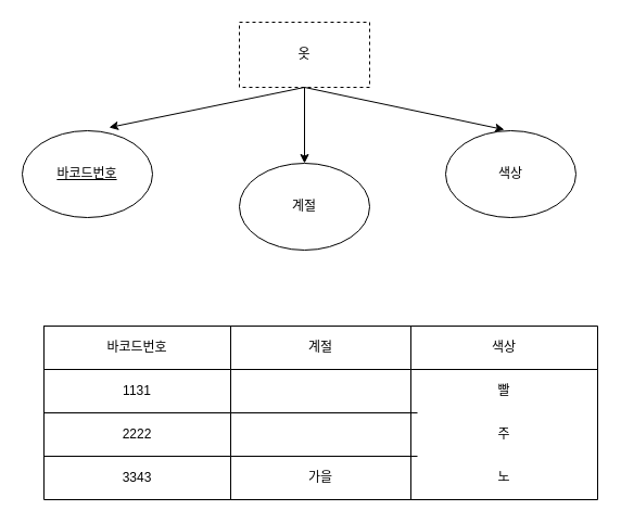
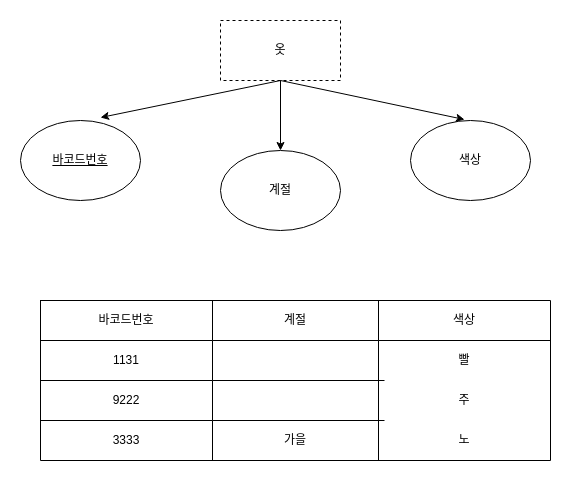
  <mxCell id="0" />
  <mxCell id="1" parent="0" />
  <mxCell id="2" value="옷" style="rounded=0;whiteSpace=wrap;html=1;dashed=1;" parent="1" vertex="1"><mxGeometry x="220" y="20" width="120" height="60" as="geometry" /></mxCell>
  <mxCell id="3" value="바코드번호" style="ellipse;whiteSpace=wrap;html=1;fontStyle=4" parent="1" vertex="1"><mxGeometry x="20" y="120" width="120" height="80" as="geometry" /></mxCell>
  <mxCell id="4" value="&lt;span&gt;계절&lt;/span&gt;" style="ellipse;whiteSpace=wrap;html=1;fontStyle=0" parent="1" vertex="1"><mxGeometry x="220" y="150" width="120" height="80" as="geometry" /></mxCell>
  <mxCell id="5" value="색상" style="ellipse;whiteSpace=wrap;html=1;" parent="1" vertex="1"><mxGeometry x="410" y="120" width="120" height="80" as="geometry" /></mxCell>
  <mxCell id="6" value="" style="endArrow=classic;html=1;rounded=0;entryX=0.667;entryY=-0.037;entryDx=0;entryDy=0;entryPerimeter=0;exitX=0.5;exitY=1;exitDx=0;exitDy=0;" parent="1" source="2" target="3" edge="1"><mxGeometry width="50" height="50" relative="1" as="geometry"><mxPoint x="130" y="90" as="sourcePoint" /><mxPoint x="180" y="40" as="targetPoint" /></mxGeometry></mxCell>
  <mxCell id="7" value="" style="endArrow=classic;html=1;rounded=0;entryX=0.5;entryY=0;entryDx=0;entryDy=0;exitX=0.5;exitY=1;exitDx=0;exitDy=0;" parent="1" source="2" target="4" edge="1"><mxGeometry width="50" height="50" relative="1" as="geometry"><mxPoint x="290" y="90" as="sourcePoint" /><mxPoint x="110.04" y="127.04" as="targetPoint" /></mxGeometry></mxCell>
  <mxCell id="8" value="" style="endArrow=classic;html=1;rounded=0;entryX=0.45;entryY=-0.012;entryDx=0;entryDy=0;exitX=0.5;exitY=1;exitDx=0;exitDy=0;entryPerimeter=0;" parent="1" source="2" target="5" edge="1"><mxGeometry width="50" height="50" relative="1" as="geometry"><mxPoint x="290" y="90" as="sourcePoint" /><mxPoint x="290" y="160" as="targetPoint" /></mxGeometry></mxCell>
  <mxCell id="9" value="" style="shape=table;html=1;whiteSpace=wrap;startSize=0;container=1;collapsible=0;childLayout=tableLayout;" parent="1" vertex="1"><mxGeometry x="40" y="300" width="510" height="160" as="geometry" /></mxCell>
  <mxCell id="10" value="" style="shape=partialRectangle;html=1;whiteSpace=wrap;collapsible=0;dropTarget=0;pointerEvents=0;fillColor=none;top=0;left=0;bottom=0;right=0;points=[[0,0.5],[1,0.5]];portConstraint=eastwest;" parent="9" vertex="1"><mxGeometry width="510" height="40" as="geometry" /></mxCell>
  <mxCell id="11" value="바코드번호" style="shape=partialRectangle;html=1;whiteSpace=wrap;connectable=0;fillColor=none;top=0;left=0;bottom=0;right=0;overflow=hidden;pointerEvents=1;" parent="10" vertex="1"><mxGeometry width="172" height="40" as="geometry"><mxRectangle width="172" height="40" as="alternateBounds" /></mxGeometry></mxCell>
  <mxCell id="12" value="계절" style="shape=partialRectangle;html=1;whiteSpace=wrap;connectable=0;fillColor=none;top=0;left=0;bottom=0;right=0;overflow=hidden;pointerEvents=1;" parent="10" vertex="1"><mxGeometry x="172" width="166" height="40" as="geometry"><mxRectangle width="166" height="40" as="alternateBounds" /></mxGeometry></mxCell>
  <mxCell id="13" value="색상" style="shape=partialRectangle;html=1;whiteSpace=wrap;connectable=0;fillColor=none;top=0;left=0;bottom=0;right=0;overflow=hidden;pointerEvents=1;" parent="10" vertex="1"><mxGeometry x="338" width="172" height="40" as="geometry"><mxRectangle width="172" height="40" as="alternateBounds" /></mxGeometry></mxCell>
  <mxCell id="14" value="" style="shape=partialRectangle;html=1;whiteSpace=wrap;collapsible=0;dropTarget=0;pointerEvents=0;fillColor=none;top=0;left=0;bottom=0;right=0;points=[[0,0.5],[1,0.5]];portConstraint=eastwest;" parent="9" vertex="1"><mxGeometry y="40" width="510" height="40" as="geometry" /></mxCell>
  <mxCell id="15" value="1131" style="shape=partialRectangle;html=1;whiteSpace=wrap;connectable=0;fillColor=none;top=0;left=0;bottom=0;right=0;overflow=hidden;pointerEvents=1;" parent="14" vertex="1"><mxGeometry width="172" height="40" as="geometry"><mxRectangle width="172" height="40" as="alternateBounds" /></mxGeometry></mxCell>
  <mxCell id="16" value="빨" style="shape=partialRectangle;html=1;whiteSpace=wrap;connectable=0;fillColor=none;top=0;left=0;bottom=0;right=0;overflow=hidden;pointerEvents=1;" parent="14" vertex="1"><mxGeometry x="338" width="172" height="40" as="geometry"><mxRectangle width="172" height="40" as="alternateBounds" /></mxGeometry></mxCell>
  <mxCell id="17" value="" style="shape=partialRectangle;html=1;whiteSpace=wrap;collapsible=0;dropTarget=0;pointerEvents=0;fillColor=none;top=0;left=0;bottom=0;right=0;points=[[0,0.5],[1,0.5]];portConstraint=eastwest;" parent="9" vertex="1"><mxGeometry y="80" width="510" height="40" as="geometry" /></mxCell>
- <mxCell id="18" value="2222" style="shape=partialRectangle;html=1;whiteSpace=wrap;connectable=0;fillColor=none;top=0;left=0;bottom=0;right=0;overflow=hidden;pointerEvents=1;" parent="17" vertex="1"><mxGeometry width="172" height="40" as="geometry"><mxRectangle width="172" height="40" as="alternateBounds" /></mxGeometry></mxCell>
+ <mxCell id="18" value="9222" style="shape=partialRectangle;html=1;whiteSpace=wrap;connectable=0;fillColor=none;top=0;left=0;bottom=0;right=0;overflow=hidden;pointerEvents=1;" parent="17" vertex="1"><mxGeometry width="172" height="40" as="geometry"><mxRectangle width="172" height="40" as="alternateBounds" /></mxGeometry></mxCell>
  <mxCell id="19" value="주" style="shape=partialRectangle;html=1;whiteSpace=wrap;connectable=0;fillColor=none;top=0;left=0;bottom=0;right=0;overflow=hidden;pointerEvents=1;" parent="17" vertex="1"><mxGeometry x="338" width="172" height="40" as="geometry"><mxRectangle width="172" height="40" as="alternateBounds" /></mxGeometry></mxCell>
  <mxCell id="20" value="" style="shape=partialRectangle;html=1;whiteSpace=wrap;collapsible=0;dropTarget=0;pointerEvents=0;fillColor=none;top=0;left=0;bottom=0;right=0;points=[[0,0.5],[1,0.5]];portConstraint=eastwest;" parent="9" vertex="1"><mxGeometry y="120" width="510" height="40" as="geometry" /></mxCell>
- <mxCell id="21" value="3343" style="shape=partialRectangle;html=1;whiteSpace=wrap;connectable=0;fillColor=none;top=0;left=0;bottom=0;right=0;overflow=hidden;pointerEvents=1;" parent="20" vertex="1"><mxGeometry width="172" height="40" as="geometry"><mxRectangle width="172" height="40" as="alternateBounds" /></mxGeometry></mxCell>
+ <mxCell id="21" value="3333" style="shape=partialRectangle;html=1;whiteSpace=wrap;connectable=0;fillColor=none;top=0;left=0;bottom=0;right=0;overflow=hidden;pointerEvents=1;" parent="20" vertex="1"><mxGeometry width="172" height="40" as="geometry"><mxRectangle width="172" height="40" as="alternateBounds" /></mxGeometry></mxCell>
  <mxCell id="22" value="가을" style="shape=partialRectangle;html=1;whiteSpace=wrap;connectable=0;fillColor=none;top=0;left=0;bottom=0;right=0;overflow=hidden;pointerEvents=1;" parent="20" vertex="1"><mxGeometry x="172" width="166" height="40" as="geometry"><mxRectangle width="166" height="40" as="alternateBounds" /></mxGeometry></mxCell>
  <mxCell id="23" value="노" style="shape=partialRectangle;html=1;whiteSpace=wrap;connectable=0;fillColor=none;top=0;left=0;bottom=0;right=0;overflow=hidden;pointerEvents=1;" parent="20" vertex="1"><mxGeometry x="338" width="172" height="40" as="geometry"><mxRectangle width="172" height="40" as="alternateBounds" /></mxGeometry></mxCell>
